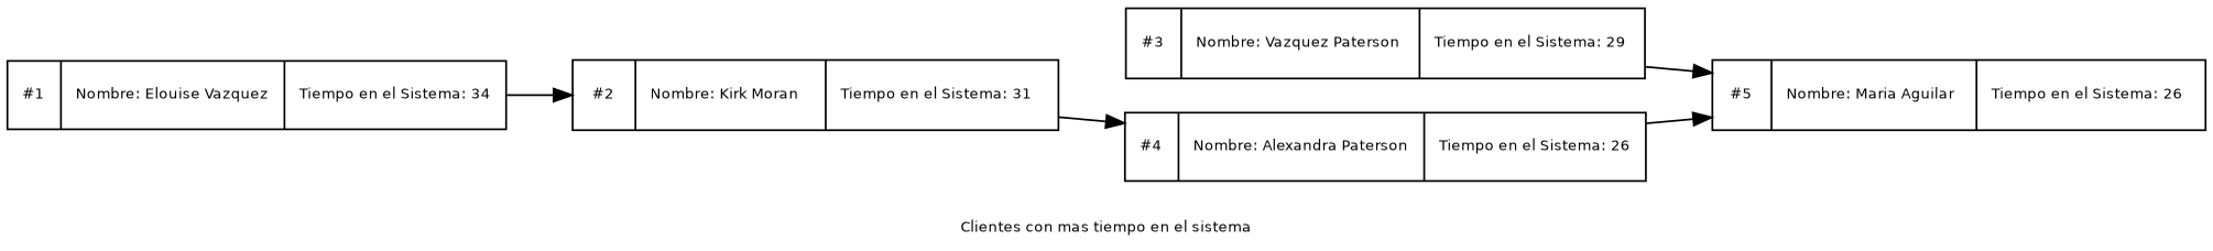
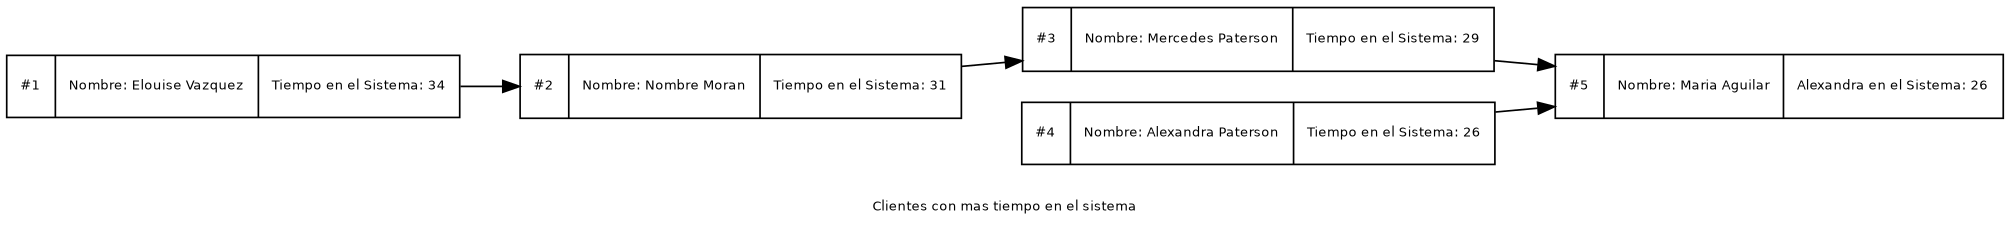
  digraph {
    fontname="Bitstream Vera Sans"
    fontsize=8
    label="Clientes con mas tiempo en el sistema"
    rankdir=LR
    node [fontname="Bitstream Vera Sans" fontsize=8 shape=record]
    n1 [label="{#1 | Nombre: Elouise Vazquez\l| Tiempo en el Sistema: 34\l}"]
-   n2 [label="{#2 | Nombre: Kirk Moran\l| Tiempo en el Sistema: 31\l}"]
-   n3 [label="{#3 | Nombre: Vazquez Paterson\l| Tiempo en el Sistema: 29\l}"]
-   n4 [label="{#5 | Nombre: Maria Aguilar\l| Tiempo en el Sistema: 26\l}"]
+   n2 [label="{#2 | Nombre: Nombre Moran\l| Tiempo en el Sistema: 31\l}"]
+   n3 [label="{#3 | Nombre: Mercedes Paterson\l| Tiempo en el Sistema: 29\l}"]
+   n4 [label="{#5 | Nombre: Maria Aguilar\l| Alexandra en el Sistema: 26\l}"]
    n5 [label="{#4 | Nombre: Alexandra  Paterson\l| Tiempo en el Sistema: 26\l}"]
    n1 -> n2
-   n2 -> n5
+   n2 -> n3
    n3 -> n4
    n5 -> n4
  }
